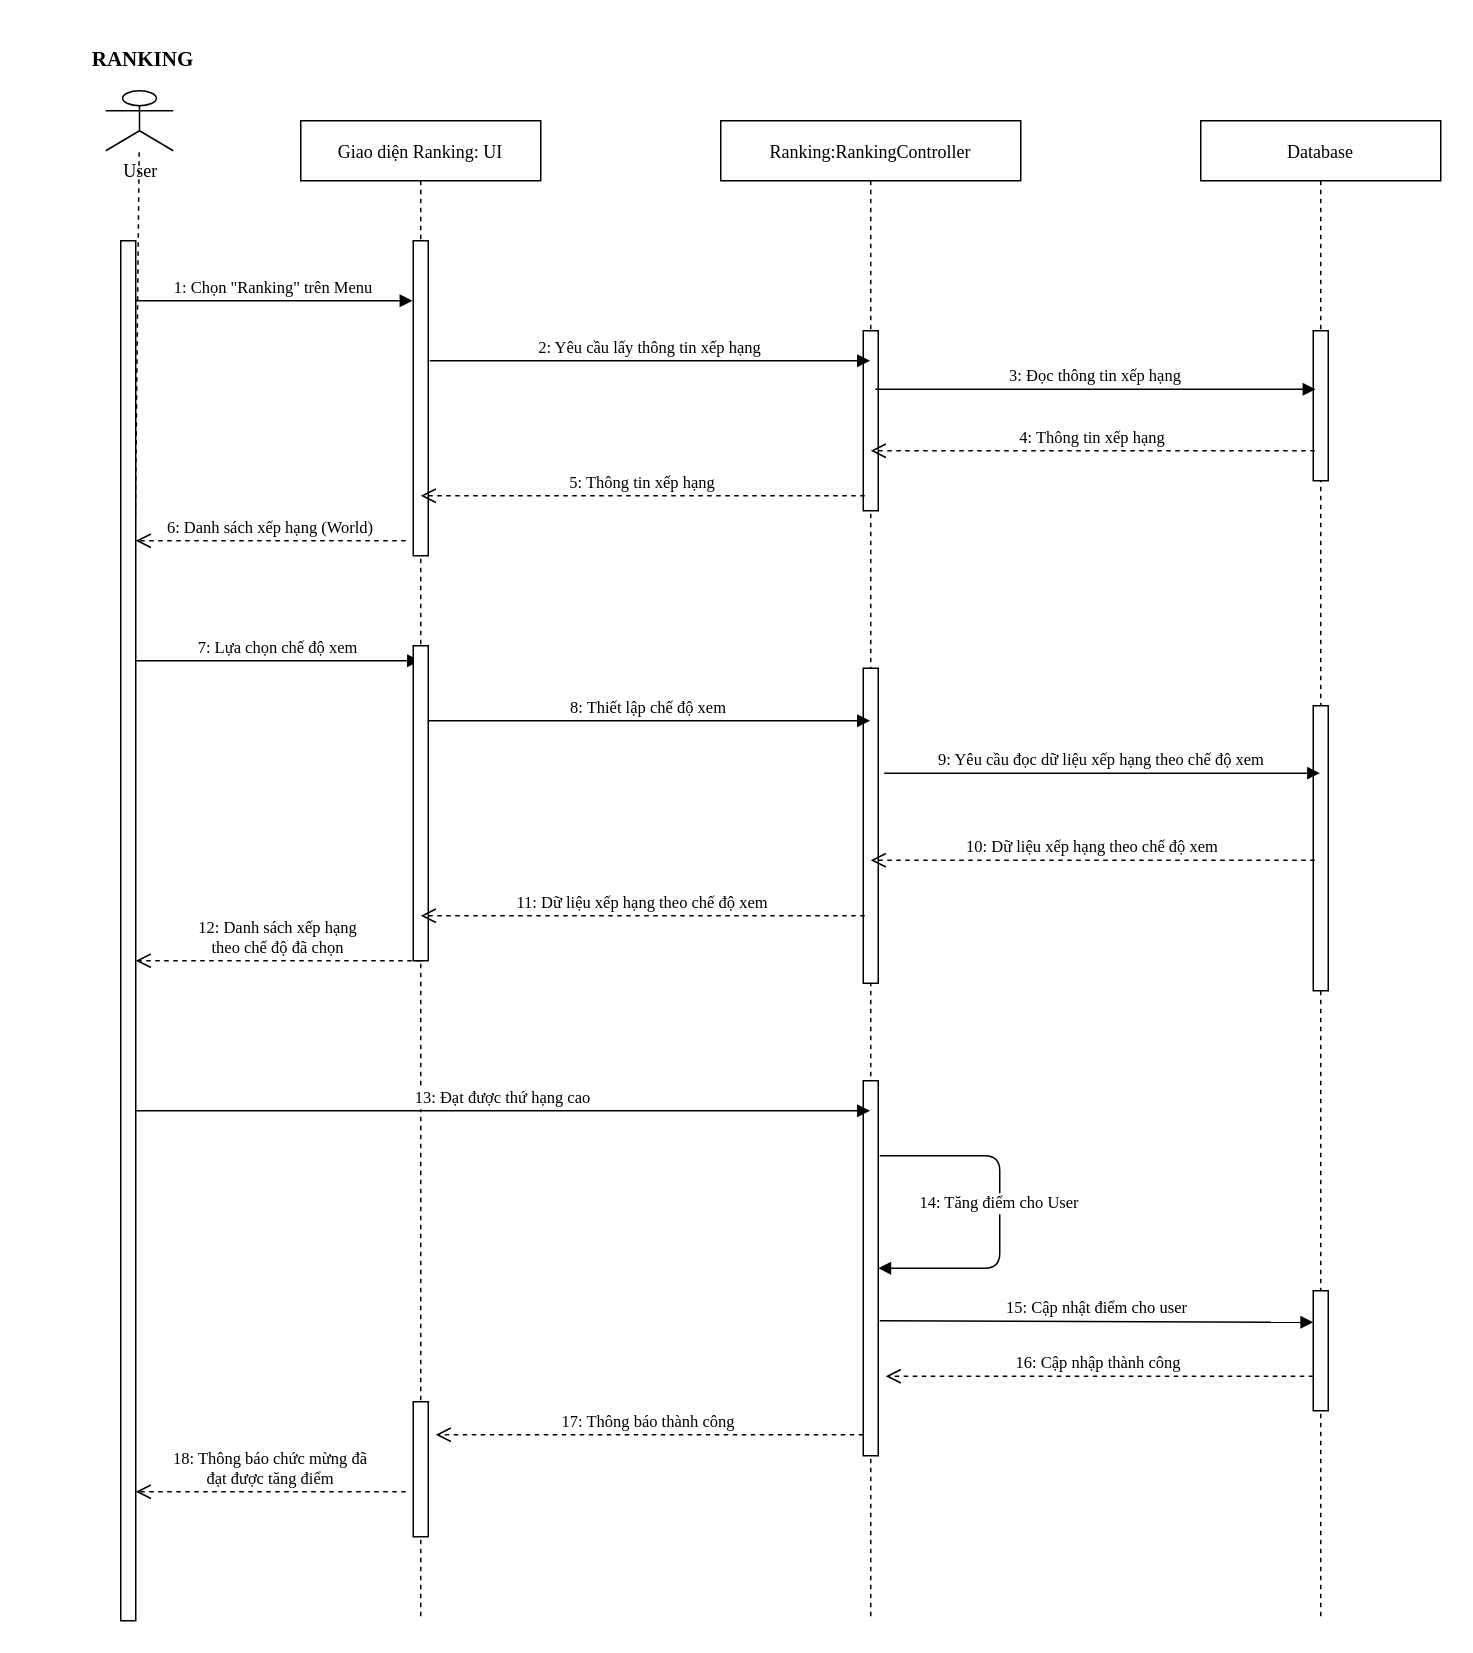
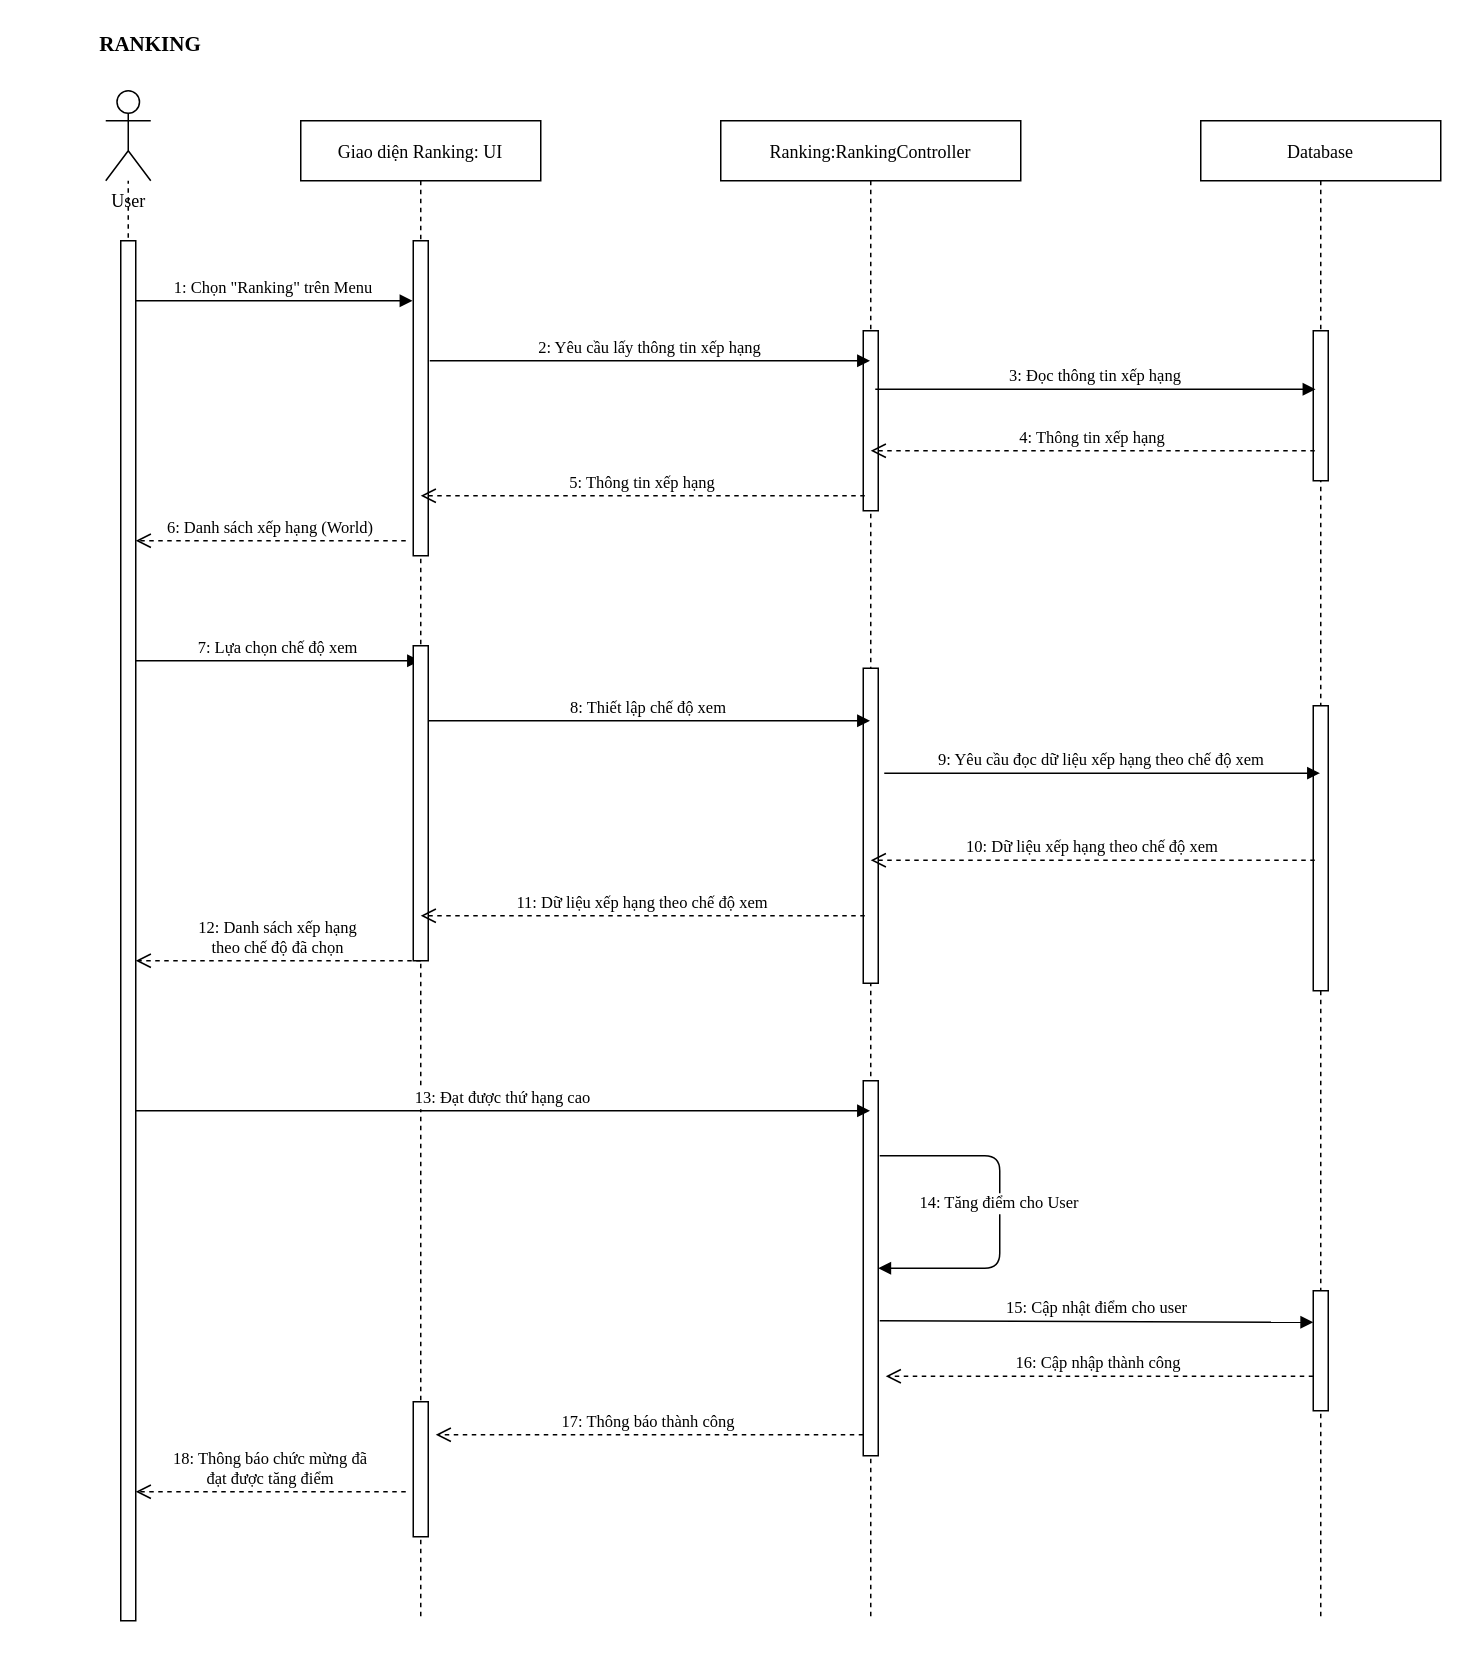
  <mxCell id="0" />
  <mxCell id="1" parent="0" />
  <mxCell id="2" value="" style="endArrow=none;dashed=1;html=1;fontFamily=Verdana;" parent="1" target="6" edge="1"><mxGeometry width="50" height="50" relative="1" as="geometry"><mxPoint x="85" y="800" as="sourcePoint" /><mxPoint x="530" y="240" as="targetPoint" /></mxGeometry></mxCell>
  <mxCell id="3" value="Giao diện Ranking: UI" style="shape=umlLifeline;perimeter=lifelinePerimeter;container=1;collapsible=0;recursiveResize=0;rounded=0;shadow=0;strokeWidth=1;fontFamily=Verdana;" parent="1" vertex="1"><mxGeometry x="200" y="80" width="160" height="1000" as="geometry" /></mxCell>
  <mxCell id="4" value="" style="points=[];perimeter=orthogonalPerimeter;rounded=0;shadow=0;strokeWidth=1;fontFamily=Verdana;" parent="3" vertex="1"><mxGeometry x="75" y="80" width="10" height="210" as="geometry" /></mxCell>
  <mxCell id="5" value="" style="points=[];perimeter=orthogonalPerimeter;rounded=0;shadow=0;strokeWidth=1;fontFamily=Verdana;" parent="3" vertex="1"><mxGeometry x="75" y="854" width="10" height="90" as="geometry" /></mxCell>
- <mxCell id="6" value="User" style="shape=umlActor;verticalLabelPosition=bottom;verticalAlign=top;html=1;outlineConnect=0;fontFamily=Verdana;" parent="1" vertex="1"><mxGeometry x="70" y="60" width="45" height="40" as="geometry" /></mxCell>
+ <mxCell id="6" value="User" style="shape=umlActor;verticalLabelPosition=bottom;verticalAlign=top;html=1;outlineConnect=0;fontFamily=Verdana;" parent="1" vertex="1"><mxGeometry x="70" y="60" width="30" height="60" as="geometry" /></mxCell>
  <mxCell id="7" value="" style="points=[];perimeter=orthogonalPerimeter;rounded=0;shadow=0;strokeWidth=1;fontFamily=Verdana;" parent="1" vertex="1"><mxGeometry y="160" width="10" height="920" as="geometry" x="80" /></mxCell>
  <mxCell id="8" value="1: Chọn &quot;Ranking&quot; trên Menu" style="verticalAlign=bottom;endArrow=block;shadow=0;strokeWidth=1;fontFamily=Verdana;exitX=1.1;exitY=0.117;exitDx=0;exitDy=0;exitPerimeter=0;" parent="1" edge="1"><mxGeometry relative="1" as="geometry"><mxPoint x="90" y="200" as="sourcePoint" /><mxPoint x="274.5" y="200" as="targetPoint" /></mxGeometry></mxCell>
- <mxCell id="9" value="&lt;font size=&quot;1&quot;&gt;&lt;b style=&quot;font-size: 14px&quot;&gt;RANKING&lt;/b&gt;&lt;/font&gt;" style="text;html=1;strokeColor=none;fillColor=none;align=center;verticalAlign=middle;whiteSpace=wrap;rounded=0;fontFamily=Verdana;" parent="1" vertex="1"><mxGeometry x="15" y="30" width="160" height="20" as="geometry" /></mxCell>
+ <mxCell id="9" value="&lt;font size=&quot;1&quot;&gt;&lt;b style=&quot;font-size: 14px&quot;&gt;RANKING&lt;/b&gt;&lt;/font&gt;" style="text;html=1;strokeColor=none;fillColor=none;align=center;verticalAlign=middle;whiteSpace=wrap;rounded=0;fontFamily=Verdana;" parent="1" vertex="1"><mxGeometry x="20" y="20" width="160" height="20" as="geometry" /></mxCell>
  <mxCell id="10" value="Ranking:RankingController" style="shape=umlLifeline;perimeter=lifelinePerimeter;container=1;collapsible=0;recursiveResize=0;rounded=0;shadow=0;strokeWidth=1;fontFamily=Verdana;" parent="1" vertex="1"><mxGeometry x="480" y="80" width="200" height="1000" as="geometry" /></mxCell>
  <mxCell id="11" value="" style="points=[];perimeter=orthogonalPerimeter;rounded=0;shadow=0;strokeWidth=1;fontFamily=Verdana;" parent="10" vertex="1"><mxGeometry x="95" y="140" width="10" height="120" as="geometry" /></mxCell>
  <mxCell id="12" value="" style="points=[];perimeter=orthogonalPerimeter;rounded=0;shadow=0;strokeWidth=1;fontFamily=Verdana;" parent="10" vertex="1"><mxGeometry x="95" y="365" width="10" height="210" as="geometry" /></mxCell>
  <mxCell id="13" value="" style="points=[];perimeter=orthogonalPerimeter;rounded=0;shadow=0;strokeWidth=1;fontFamily=Verdana;" parent="10" vertex="1"><mxGeometry x="95" y="640" width="10" height="250" as="geometry" /></mxCell>
  <mxCell id="14" value="Database" style="shape=umlLifeline;perimeter=lifelinePerimeter;container=1;collapsible=0;recursiveResize=0;rounded=0;shadow=0;strokeWidth=1;fontFamily=Verdana;" parent="1" vertex="1"><mxGeometry x="800" y="80" width="160" height="1000" as="geometry" /></mxCell>
  <mxCell id="15" value="" style="points=[];perimeter=orthogonalPerimeter;rounded=0;shadow=0;strokeWidth=1;fontFamily=Verdana;" parent="14" vertex="1"><mxGeometry x="75" y="390" width="10" height="190" as="geometry" /></mxCell>
  <mxCell id="16" value="" style="points=[];perimeter=orthogonalPerimeter;rounded=0;shadow=0;strokeWidth=1;fontFamily=Verdana;" parent="14" vertex="1"><mxGeometry x="75" y="780" width="10" height="80" as="geometry" /></mxCell>
  <mxCell id="17" value="" style="points=[];perimeter=orthogonalPerimeter;rounded=0;shadow=0;strokeWidth=1;fontFamily=Verdana;" parent="14" vertex="1"><mxGeometry x="75" y="140" width="10" height="100" as="geometry" /></mxCell>
  <mxCell id="18" value="2: Yêu cầu lấy thông tin xếp hạng" style="verticalAlign=bottom;endArrow=block;shadow=0;strokeWidth=1;fontFamily=Verdana;" parent="1" target="10" edge="1"><mxGeometry relative="1" as="geometry"><mxPoint x="286" y="240" as="sourcePoint" /><mxPoint x="555.5" y="240" as="targetPoint" /></mxGeometry></mxCell>
  <mxCell id="19" value="7: Lựa chọn chế độ xem" style="verticalAlign=bottom;endArrow=block;shadow=0;strokeWidth=1;fontFamily=Verdana;exitX=1.1;exitY=0.117;exitDx=0;exitDy=0;exitPerimeter=0;" parent="1" target="3" edge="1"><mxGeometry relative="1" as="geometry"><mxPoint x="90" y="440" as="sourcePoint" /><mxPoint x="260" y="440" as="targetPoint" /></mxGeometry></mxCell>
  <mxCell id="20" value="9: Yêu cầu đọc dữ liệu xếp hạng theo chế độ xem" style="verticalAlign=bottom;endArrow=block;shadow=0;strokeWidth=1;fontFamily=Verdana;exitX=1.4;exitY=0.333;exitDx=0;exitDy=0;exitPerimeter=0;" parent="1" source="12" target="14" edge="1"><mxGeometry relative="1" as="geometry"><mxPoint x="570" y="640" as="sourcePoint" /><mxPoint x="1039.5" y="640" as="targetPoint" /></mxGeometry></mxCell>
  <mxCell id="21" value="3: Đọc thông tin xếp hạng" style="verticalAlign=bottom;endArrow=block;shadow=0;strokeWidth=1;fontFamily=Verdana;" parent="1" edge="1"><mxGeometry relative="1" as="geometry"><mxPoint x="583" y="259" as="sourcePoint" /><mxPoint x="876.5" y="259" as="targetPoint" /></mxGeometry></mxCell>
  <mxCell id="22" value="4: Thông tin xếp hạng" style="verticalAlign=bottom;endArrow=open;dashed=1;endSize=8;shadow=0;strokeWidth=1;fontFamily=Verdana;" parent="1" edge="1"><mxGeometry relative="1" as="geometry"><mxPoint x="580" y="300" as="targetPoint" /><mxPoint x="876" y="300" as="sourcePoint" /></mxGeometry></mxCell>
  <mxCell id="23" value="5: Thông tin xếp hạng" style="verticalAlign=bottom;endArrow=open;dashed=1;endSize=8;shadow=0;strokeWidth=1;fontFamily=Verdana;" parent="1" edge="1"><mxGeometry relative="1" as="geometry"><mxPoint x="280" y="330" as="targetPoint" /><mxPoint x="576" y="330" as="sourcePoint" /></mxGeometry></mxCell>
  <mxCell id="24" value="6: Danh sách xếp hạng (World)" style="verticalAlign=bottom;endArrow=open;dashed=1;endSize=8;shadow=0;strokeWidth=1;fontFamily=Verdana;" parent="1" edge="1"><mxGeometry relative="1" as="geometry"><mxPoint x="90" y="360" as="targetPoint" /><mxPoint x="270" y="360" as="sourcePoint" /></mxGeometry></mxCell>
  <mxCell id="25" value="" style="points=[];perimeter=orthogonalPerimeter;rounded=0;shadow=0;strokeWidth=1;fontFamily=Verdana;" parent="1" vertex="1"><mxGeometry x="275" y="430" width="10" height="210" as="geometry" /></mxCell>
  <mxCell id="26" value="8: Thiết lập chế độ xem" style="verticalAlign=bottom;endArrow=block;shadow=0;strokeWidth=1;fontFamily=Verdana;exitX=1.1;exitY=0.117;exitDx=0;exitDy=0;exitPerimeter=0;" parent="1" target="10" edge="1"><mxGeometry relative="1" as="geometry"><mxPoint x="285" y="480" as="sourcePoint" /><mxPoint x="474.5" y="480" as="targetPoint" /></mxGeometry></mxCell>
  <mxCell id="27" value="10: Dữ liệu xếp hạng theo chế độ xem" style="verticalAlign=bottom;endArrow=open;dashed=1;endSize=8;shadow=0;strokeWidth=1;fontFamily=Verdana;" parent="1" edge="1"><mxGeometry relative="1" as="geometry"><mxPoint x="580" y="573" as="targetPoint" /><mxPoint x="876" y="573" as="sourcePoint" /></mxGeometry></mxCell>
  <mxCell id="28" value="11: Dữ liệu xếp hạng theo chế độ xem" style="verticalAlign=bottom;endArrow=open;dashed=1;endSize=8;shadow=0;strokeWidth=1;fontFamily=Verdana;" parent="1" edge="1"><mxGeometry relative="1" as="geometry"><mxPoint x="280" y="610" as="targetPoint" /><mxPoint x="576" y="610" as="sourcePoint" /></mxGeometry></mxCell>
  <mxCell id="29" value="12: Danh sách xếp hạng&#10;theo chế độ đã chọn" style="verticalAlign=bottom;endArrow=open;dashed=1;endSize=8;shadow=0;strokeWidth=1;fontFamily=Verdana;" parent="1" edge="1"><mxGeometry relative="1" as="geometry"><mxPoint x="90" y="640" as="targetPoint" /><mxPoint x="280" y="640" as="sourcePoint" /></mxGeometry></mxCell>
  <mxCell id="30" value="13: Đạt được thứ hạng cao" style="verticalAlign=bottom;endArrow=block;shadow=0;strokeWidth=1;fontFamily=Verdana;exitX=1.4;exitY=0.333;exitDx=0;exitDy=0;exitPerimeter=0;" parent="1" target="10" edge="1"><mxGeometry relative="1" as="geometry"><mxPoint x="90" y="740" as="sourcePoint" /><mxPoint x="380.5" y="740" as="targetPoint" /></mxGeometry></mxCell>
  <mxCell id="31" value="14: Tăng điểm cho User" style="verticalAlign=bottom;endArrow=block;shadow=0;strokeWidth=1;fontFamily=Verdana;exitX=1.4;exitY=0.333;exitDx=0;exitDy=0;exitPerimeter=0;" parent="1" target="13" edge="1"><mxGeometry x="0.021" relative="1" as="geometry"><mxPoint x="586" y="770" as="sourcePoint" /><mxPoint x="746" y="820" as="targetPoint" /><Array as="points"><mxPoint x="666" y="770" /><mxPoint x="666" y="845" /></Array><mxPoint as="offset" /></mxGeometry></mxCell>
  <mxCell id="32" value="15: Cập nhật điểm cho user" style="verticalAlign=bottom;endArrow=block;shadow=0;strokeWidth=1;fontFamily=Verdana;exitX=1.4;exitY=0.333;exitDx=0;exitDy=0;exitPerimeter=0;entryX=0;entryY=0.263;entryDx=0;entryDy=0;entryPerimeter=0;" parent="1" target="16" edge="1"><mxGeometry relative="1" as="geometry"><mxPoint x="586" y="880" as="sourcePoint" /><mxPoint x="1075.5" y="880" as="targetPoint" /></mxGeometry></mxCell>
  <mxCell id="33" value="16: Cập nhập thành công" style="verticalAlign=bottom;endArrow=open;dashed=1;endSize=8;shadow=0;strokeWidth=1;fontFamily=Verdana;" parent="1" edge="1"><mxGeometry relative="1" as="geometry"><mxPoint x="590" y="917" as="targetPoint" /><mxPoint x="875" y="917" as="sourcePoint" /></mxGeometry></mxCell>
  <mxCell id="34" value="17: Thông báo thành công" style="verticalAlign=bottom;endArrow=open;dashed=1;endSize=8;shadow=0;strokeWidth=1;fontFamily=Verdana;" parent="1" edge="1"><mxGeometry relative="1" as="geometry"><mxPoint x="290" y="956" as="targetPoint" /><mxPoint x="575" y="956" as="sourcePoint" /></mxGeometry></mxCell>
  <mxCell id="35" value="18: Thông báo chức mừng đã&#10;đạt được tăng điểm" style="verticalAlign=bottom;endArrow=open;dashed=1;endSize=8;shadow=0;strokeWidth=1;fontFamily=Verdana;" parent="1" edge="1"><mxGeometry relative="1" as="geometry"><mxPoint x="90" y="994" as="targetPoint" /><mxPoint x="270" y="994" as="sourcePoint" /></mxGeometry></mxCell>
